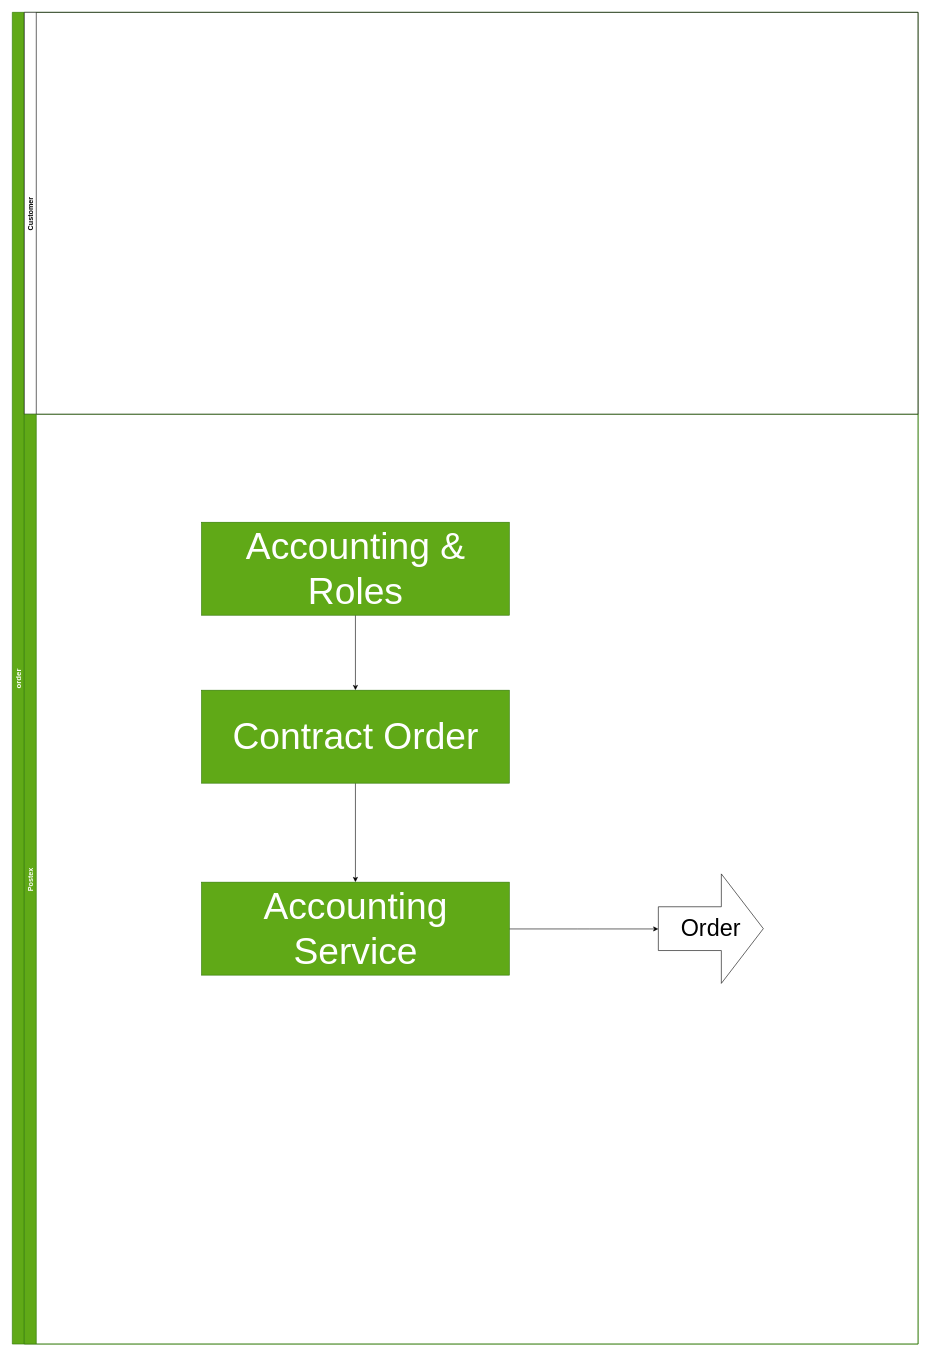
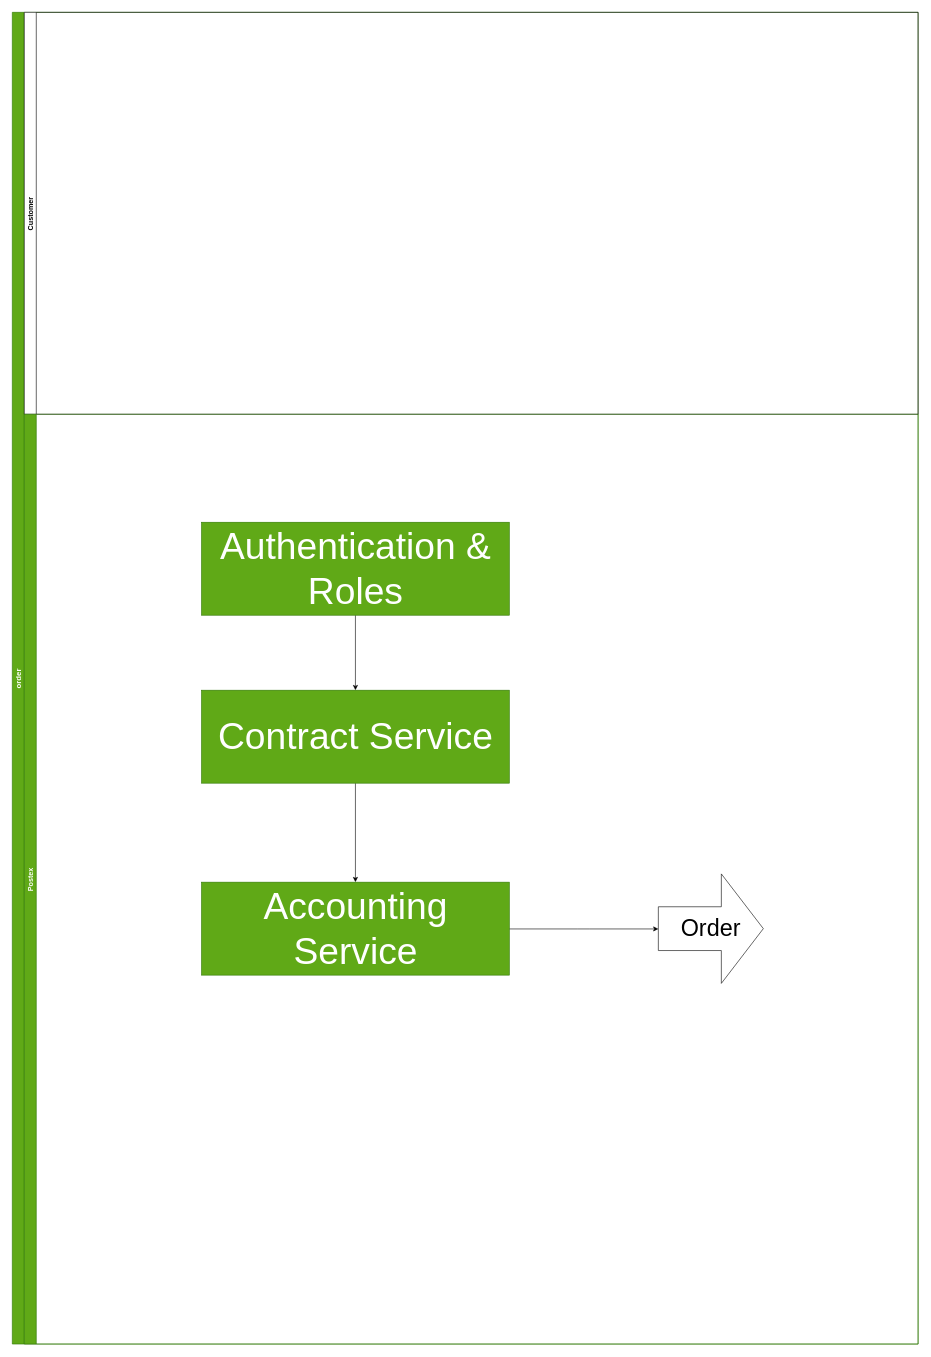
  <mxCell id="0" />
  <mxCell id="1" parent="0" />
  <mxCell id="2" value="order" style="swimlane;childLayout=stackLayout;resizeParent=1;resizeParentMax=0;horizontal=0;startSize=20;horizontalStack=0;fillColor=#60a917;strokeColor=#2D7600;fontColor=#ffffff;fontSize=13;" parent="1" vertex="1"><mxGeometry x="20" y="20" width="1510" height="2220" as="geometry" /></mxCell>
  <mxCell id="3" value="Customer" style="swimlane;startSize=20;horizontal=0;" parent="2" vertex="1"><mxGeometry x="20" width="1490" height="670" as="geometry" /></mxCell>
  <mxCell id="4" value="Postex" style="swimlane;startSize=20;horizontal=0;fillColor=#60a917;strokeColor=#2D7600;fontColor=#ffffff;" parent="2" vertex="1"><mxGeometry x="20" y="670" width="1490" height="1550" as="geometry" /></mxCell>
  <mxCell id="5" value="" style="edgeStyle=none;html=1;" edge="1" parent="4" source="6" target="8"><mxGeometry relative="1" as="geometry" /></mxCell>
- <mxCell id="6" value="&lt;span style=&quot;font-size: 62px&quot;&gt;Accounting &amp;amp; Roles&lt;/span&gt;" style="whiteSpace=wrap;html=1;fontSize=13;fillColor=#60a917;strokeColor=#2D7600;fontColor=#ffffff;" parent="4" vertex="1"><mxGeometry x="295.5" y="180" width="513" height="155" as="geometry" /></mxCell>
+ <mxCell id="6" value="&lt;span style=&quot;font-size: 62px&quot;&gt;Authentication &amp;amp; Roles&lt;/span&gt;" style="whiteSpace=wrap;html=1;fontSize=13;fillColor=#60a917;strokeColor=#2D7600;fontColor=#ffffff;" parent="4" vertex="1"><mxGeometry x="295.5" y="180" width="513" height="155" as="geometry" /></mxCell>
  <mxCell id="7" value="" style="edgeStyle=none;html=1;" edge="1" parent="4" source="8" target="10"><mxGeometry relative="1" as="geometry" /></mxCell>
- <mxCell id="8" value="&lt;span style=&quot;font-size: 62px&quot;&gt;Contract Order&lt;/span&gt;" style="whiteSpace=wrap;html=1;fontSize=13;fillColor=#60a917;strokeColor=#2D7600;fontColor=#ffffff;" vertex="1" parent="4"><mxGeometry x="295.5" y="460" width="513" height="155" as="geometry" /></mxCell>
+ <mxCell id="8" value="&lt;span style=&quot;font-size: 62px&quot;&gt;Contract Service&lt;/span&gt;" style="whiteSpace=wrap;html=1;fontSize=13;fillColor=#60a917;strokeColor=#2D7600;fontColor=#ffffff;" vertex="1" parent="4"><mxGeometry x="295.5" y="460" width="513" height="155" as="geometry" /></mxCell>
  <mxCell id="9" value="" style="edgeStyle=elbowEdgeStyle;html=1;elbow=vertical;" edge="1" parent="4" source="10" target="11"><mxGeometry relative="1" as="geometry" /></mxCell>
  <mxCell id="10" value="&lt;span style=&quot;font-size: 62px&quot;&gt;Accounting Service&lt;/span&gt;" style="whiteSpace=wrap;html=1;fontSize=13;fillColor=#60a917;strokeColor=#2D7600;fontColor=#ffffff;" vertex="1" parent="4"><mxGeometry x="295.5" y="780" width="513" height="155" as="geometry" /></mxCell>
  <mxCell id="11" value="&lt;font style=&quot;font-size: 39px&quot;&gt;Order&lt;/font&gt;" style="shape=singleArrow;whiteSpace=wrap;html=1;arrowWidth=0.4;arrowSize=0.4;fontSize=13;" vertex="1" parent="4"><mxGeometry x="1057" y="766.25" width="175" height="182.5" as="geometry" /></mxCell>
